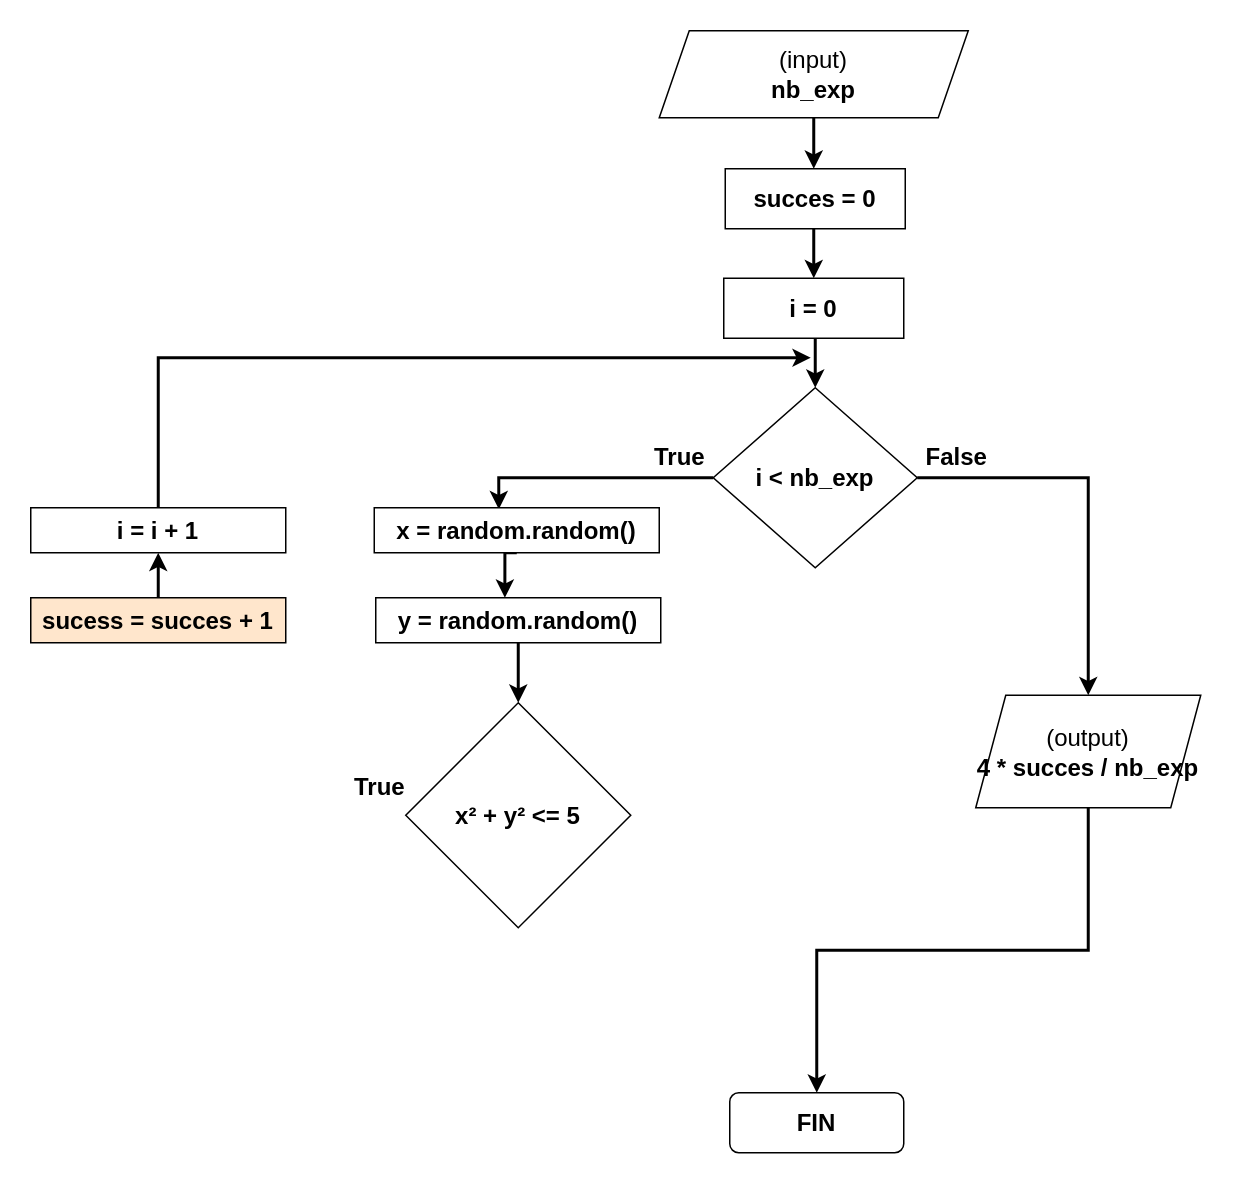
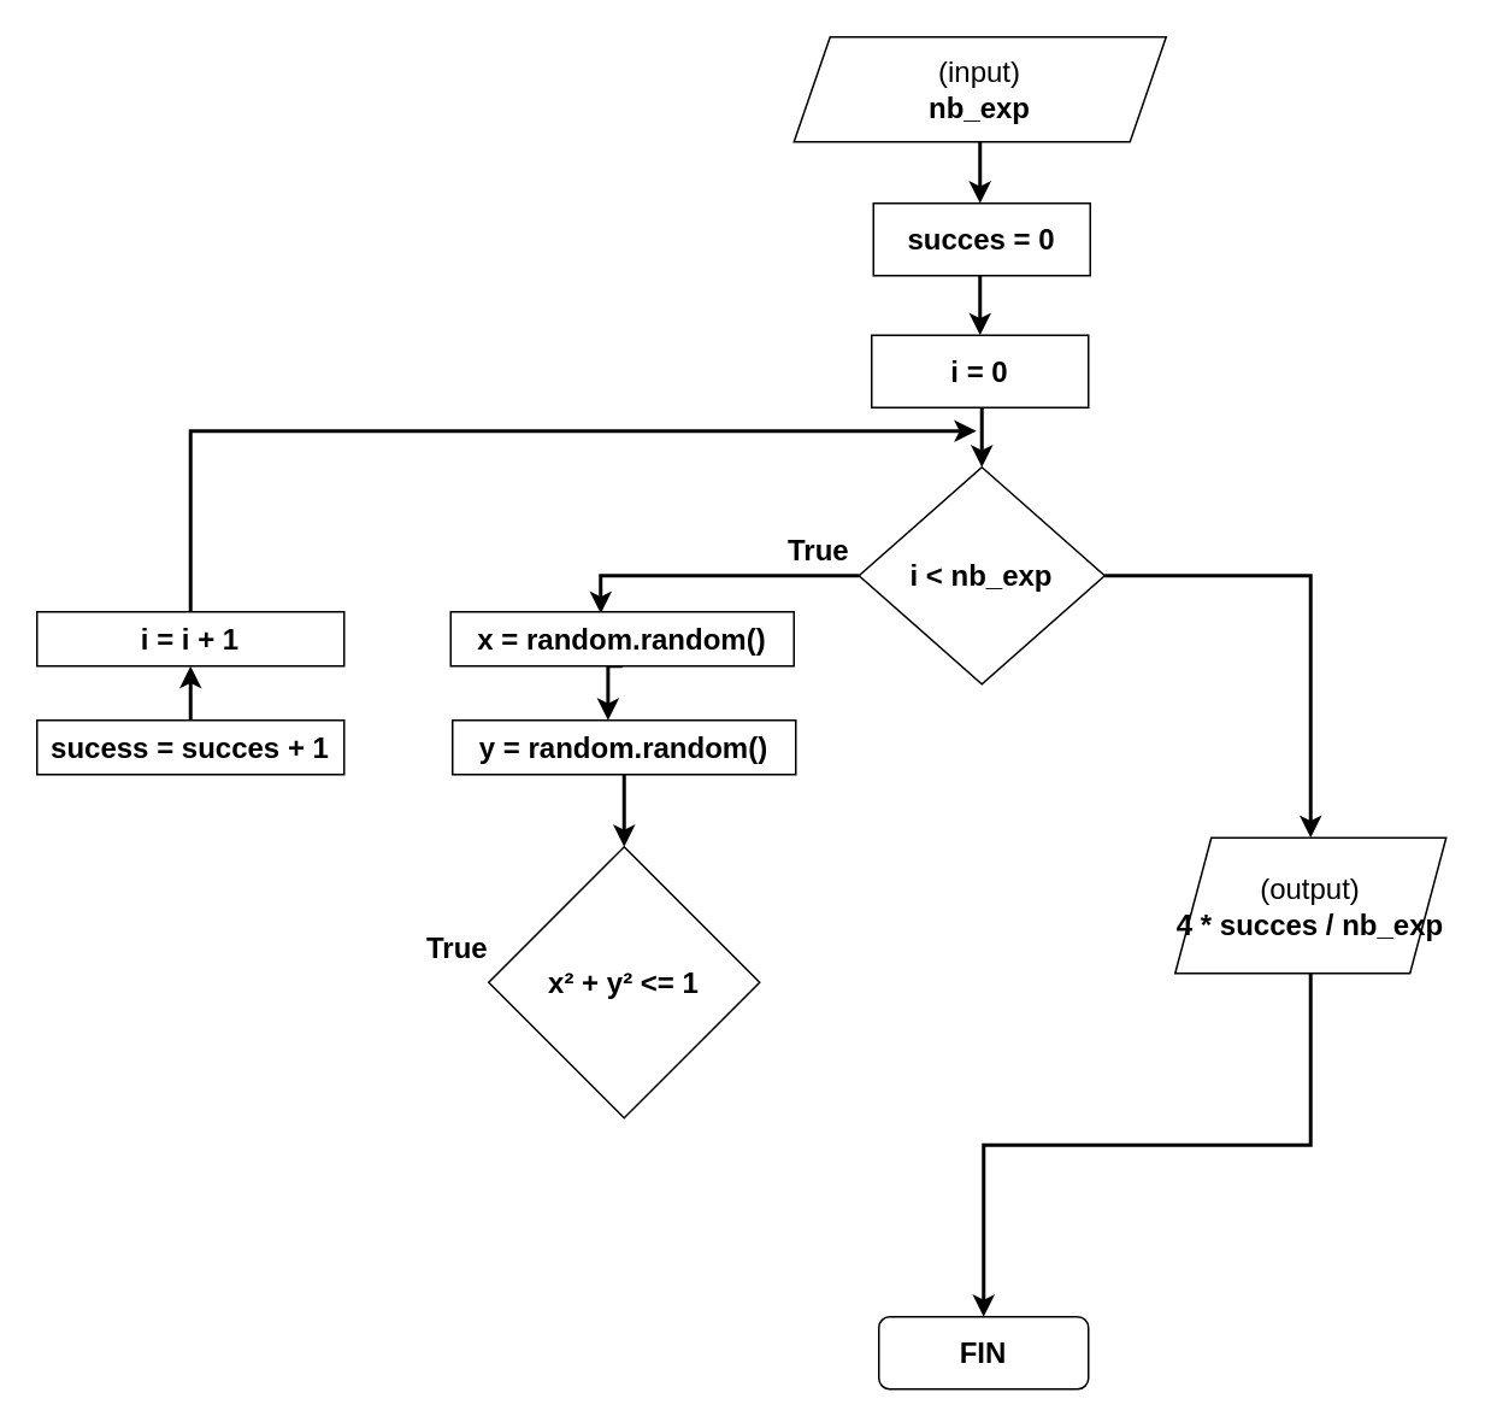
  <mxCell id="0" />
  <mxCell id="1" parent="0" />
  <mxCell id="2" value="&lt;font style=&quot;font-size: 16px;&quot;&gt;&lt;b&gt;FIN&lt;/b&gt;&lt;/font&gt;" style="rounded=1;whiteSpace=wrap;html=1;" vertex="1" parent="1"><mxGeometry x="486" y="728" width="116" height="40" as="geometry" /></mxCell>
  <mxCell id="3" style="edgeStyle=orthogonalEdgeStyle;rounded=0;orthogonalLoop=1;jettySize=auto;html=1;exitX=0.5;exitY=1;exitDx=0;exitDy=0;strokeWidth=2;fontSize=16;" edge="1" parent="1"><mxGeometry relative="1" as="geometry"><mxPoint x="541" y="78" as="sourcePoint" /><mxPoint x="542" y="112" as="targetPoint" /></mxGeometry></mxCell>
  <mxCell id="4" value="&lt;font style=&quot;font-size: 16px;&quot;&gt;(input)&lt;br&gt;&lt;b&gt;nb_exp&lt;/b&gt;&lt;/font&gt;" style="shape=parallelogram;perimeter=parallelogramPerimeter;whiteSpace=wrap;html=1;fixedSize=1;" vertex="1" parent="1"><mxGeometry x="439" y="20" width="206" height="58" as="geometry" /></mxCell>
  <mxCell id="5" style="edgeStyle=orthogonalEdgeStyle;rounded=0;orthogonalLoop=1;jettySize=auto;html=1;exitX=0.5;exitY=1;exitDx=0;exitDy=0;entryX=0.5;entryY=0;entryDx=0;entryDy=0;strokeWidth=2;fontSize=16;" edge="1" parent="1" source="6" target="8"><mxGeometry relative="1" as="geometry" /></mxCell>
  <mxCell id="6" value="&lt;b&gt;succes = 0&lt;/b&gt;" style="rounded=0;whiteSpace=wrap;html=1;fontSize=16;" vertex="1" parent="1"><mxGeometry x="483" y="112" width="120" height="40" as="geometry" /></mxCell>
  <mxCell id="7" style="edgeStyle=orthogonalEdgeStyle;rounded=0;orthogonalLoop=1;jettySize=auto;html=1;exitX=0.5;exitY=1;exitDx=0;exitDy=0;entryX=0.5;entryY=0;entryDx=0;entryDy=0;strokeWidth=2;fontSize=16;" edge="1" parent="1" source="8" target="11"><mxGeometry relative="1" as="geometry" /></mxCell>
  <mxCell id="8" value="&lt;b&gt;i = 0&lt;/b&gt;" style="rounded=0;whiteSpace=wrap;html=1;fontSize=16;" vertex="1" parent="1"><mxGeometry x="482" y="185" width="120" height="40" as="geometry" /></mxCell>
  <mxCell id="9" style="edgeStyle=orthogonalEdgeStyle;rounded=0;orthogonalLoop=1;jettySize=auto;html=1;exitX=1;exitY=0.5;exitDx=0;exitDy=0;strokeWidth=2;fontSize=16;" edge="1" parent="1" source="11" target="18"><mxGeometry relative="1" as="geometry" /></mxCell>
  <mxCell id="10" style="edgeStyle=orthogonalEdgeStyle;rounded=0;orthogonalLoop=1;jettySize=auto;html=1;exitX=0;exitY=0.5;exitDx=0;exitDy=0;entryX=0.437;entryY=0.033;entryDx=0;entryDy=0;entryPerimeter=0;strokeWidth=2;fontSize=16;" edge="1" parent="1" source="11" target="13"><mxGeometry relative="1" as="geometry" /></mxCell>
  <mxCell id="11" value="&lt;b&gt;i &amp;lt; nb_exp&lt;/b&gt;" style="rhombus;whiteSpace=wrap;html=1;fontSize=16;" vertex="1" parent="1"><mxGeometry x="475" y="258" width="136" height="120" as="geometry" /></mxCell>
  <mxCell id="12" style="edgeStyle=orthogonalEdgeStyle;rounded=0;orthogonalLoop=1;jettySize=auto;html=1;exitX=0.5;exitY=1;exitDx=0;exitDy=0;entryX=0.453;entryY=0;entryDx=0;entryDy=0;entryPerimeter=0;strokeWidth=2;fontSize=16;" edge="1" parent="1" source="13" target="15"><mxGeometry relative="1" as="geometry" /></mxCell>
  <mxCell id="13" value="&lt;b&gt;x = random.random()&lt;/b&gt;" style="rounded=0;whiteSpace=wrap;html=1;fontSize=16;" vertex="1" parent="1"><mxGeometry x="249" y="338" width="190" height="30" as="geometry" /></mxCell>
  <mxCell id="14" style="edgeStyle=orthogonalEdgeStyle;rounded=0;orthogonalLoop=1;jettySize=auto;html=1;exitX=0.5;exitY=1;exitDx=0;exitDy=0;entryX=0.5;entryY=0;entryDx=0;entryDy=0;strokeWidth=2;fontSize=16;" edge="1" parent="1" source="15" target="16"><mxGeometry relative="1" as="geometry" /></mxCell>
  <mxCell id="15" value="&lt;b&gt;y = random.random()&lt;/b&gt;" style="rounded=0;whiteSpace=wrap;html=1;fontSize=16;" vertex="1" parent="1"><mxGeometry x="250" y="398" width="190" height="30" as="geometry" /></mxCell>
- <mxCell id="16" value="&lt;b&gt;x² + y² &amp;lt;= 5&lt;/b&gt;" style="rhombus;whiteSpace=wrap;html=1;fontSize=16;" vertex="1" parent="1"><mxGeometry x="270" y="468" width="150" height="150" as="geometry" /></mxCell>
+ <mxCell id="16" value="&lt;b&gt;x² + y² &amp;lt;= 1&lt;/b&gt;" style="rhombus;whiteSpace=wrap;html=1;fontSize=16;" vertex="1" parent="1"><mxGeometry x="270" y="468" width="150" height="150" as="geometry" /></mxCell>
  <mxCell id="17" style="edgeStyle=orthogonalEdgeStyle;rounded=0;orthogonalLoop=1;jettySize=auto;html=1;exitX=0.5;exitY=1;exitDx=0;exitDy=0;entryX=0.5;entryY=0;entryDx=0;entryDy=0;strokeWidth=2;fontSize=16;" edge="1" parent="1" source="18" target="2"><mxGeometry relative="1" as="geometry" /></mxCell>
  <mxCell id="18" value="(output)&lt;br&gt;&lt;b&gt;4 * succes / nb_exp&lt;/b&gt;" style="shape=parallelogram;perimeter=parallelogramPerimeter;whiteSpace=wrap;html=1;fixedSize=1;fontSize=16;" vertex="1" parent="1"><mxGeometry x="650" y="463" width="150" height="75" as="geometry" /></mxCell>
  <mxCell id="19" style="edgeStyle=orthogonalEdgeStyle;rounded=0;orthogonalLoop=1;jettySize=auto;html=1;exitX=0.5;exitY=0;exitDx=0;exitDy=0;entryX=0.5;entryY=1;entryDx=0;entryDy=0;strokeWidth=2;fontSize=16;" edge="1" parent="1" source="20" target="21"><mxGeometry relative="1" as="geometry" /></mxCell>
- <mxCell id="20" value="&lt;b&gt;sucess = succes + 1&lt;/b&gt;" style="rounded=0;whiteSpace=wrap;html=1;fontSize=16;fillColor=#ffe6cc;" vertex="1" parent="1"><mxGeometry x="20" y="398" width="170" height="30" as="geometry" /></mxCell>
+ <mxCell id="20" value="&lt;b&gt;sucess = succes + 1&lt;/b&gt;" style="rounded=0;whiteSpace=wrap;html=1;fontSize=16;" vertex="1" parent="1"><mxGeometry x="20" y="398" width="170" height="30" as="geometry" /></mxCell>
  <mxCell id="21" value="&lt;b&gt;i = i + 1&lt;/b&gt;" style="rounded=0;whiteSpace=wrap;html=1;fontSize=16;" vertex="1" parent="1"><mxGeometry x="20" y="338" width="170" height="30" as="geometry" /></mxCell>
  <mxCell id="22" value="" style="endArrow=classic;html=1;rounded=0;strokeWidth=2;fontSize=16;exitX=0.5;exitY=0;exitDx=0;exitDy=0;" edge="1" parent="1" source="21"><mxGeometry width="50" height="50" relative="1" as="geometry"><mxPoint x="460" y="408" as="sourcePoint" /><mxPoint x="540" y="238" as="targetPoint" /><Array as="points"><mxPoint x="105" y="238" /></Array></mxGeometry></mxCell>
  <mxCell id="23" value="True" style="text;strokeColor=none;fillColor=none;align=left;verticalAlign=middle;spacingLeft=4;spacingRight=4;overflow=hidden;points=[[0,0.5],[1,0.5]];portConstraint=eastwest;rotatable=0;fontSize=16;fontStyle=1" vertex="1" parent="1"><mxGeometry x="230" y="508" width="80" height="30" as="geometry" /></mxCell>
- <mxCell id="24" value="False" style="text;strokeColor=none;fillColor=none;align=left;verticalAlign=middle;spacingLeft=4;spacingRight=4;overflow=hidden;points=[[0,0.5],[1,0.5]];portConstraint=eastwest;rotatable=0;fontSize=16;fontStyle=1" vertex="1" parent="1"><mxGeometry x="611" y="288" width="80" height="30" as="geometry" /></mxCell>
  <mxCell id="25" value="True" style="text;strokeColor=none;fillColor=none;align=left;verticalAlign=middle;spacingLeft=4;spacingRight=4;overflow=hidden;points=[[0,0.5],[1,0.5]];portConstraint=eastwest;rotatable=0;fontSize=16;fontStyle=1" vertex="1" parent="1"><mxGeometry x="430" y="288" width="80" height="30" as="geometry" /></mxCell>
